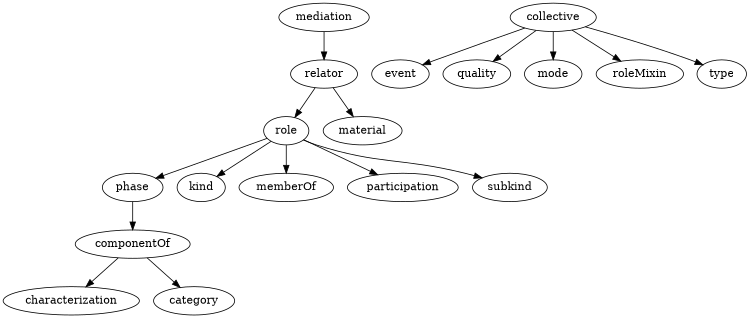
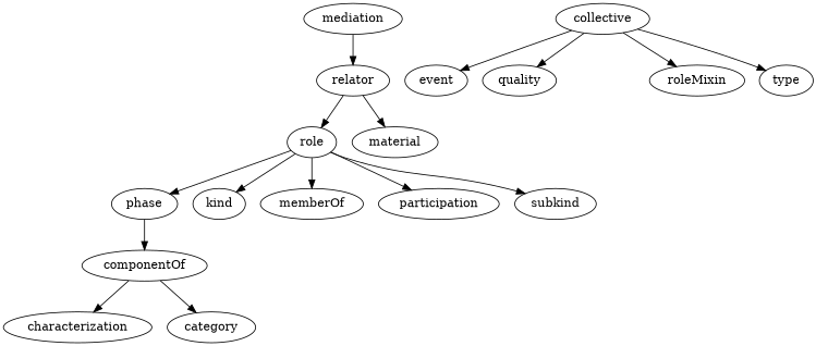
  strict digraph {
    mediation
    relator
    role
    material
    phase
    kind
    memberOf
    participation
    subkind
    componentOf
    collective
    event
    quality
-   mode
    roleMixin
    type
    characterization
    category
    mediation -> relator
    relator -> role
    relator -> material
    role -> phase
    role -> kind
    role -> memberOf
    role -> participation
    role -> subkind
    phase -> componentOf
    componentOf -> characterization
    componentOf -> category
    collective -> event
    collective -> quality
-   collective -> mode
    collective -> roleMixin
    collective -> type
  }
